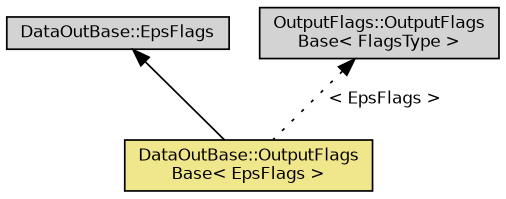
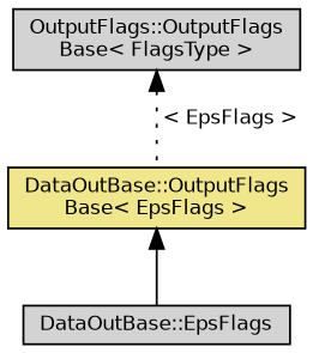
  digraph {
    node [color=black fillcolor=lightgrey fontname=Helvetica fontsize=10 shape=record style=filled]
    edge [color=black dir=back fontname=Helvetica fontsize=10 labelfontname=Helvetica labelfontsize=10]
    n1 [fontcolor=black height=0.2 label="DataOutBase::EpsFlags" width=0.4]
    n2 [fillcolor=khaki height=0.2 label="DataOutBase::OutputFlags\lBase\< EpsFlags \>" width=0.4]
    n3 [height=0.2 label="OutputFlags::OutputFlags\lBase\< FlagsType \>" width=0.4]
-   n1 -> n2 [style=solid]
+   n2 -> n1 [style=solid]
    n3 -> n2 [label=" \< EpsFlags \>" style=dotted]
  }
